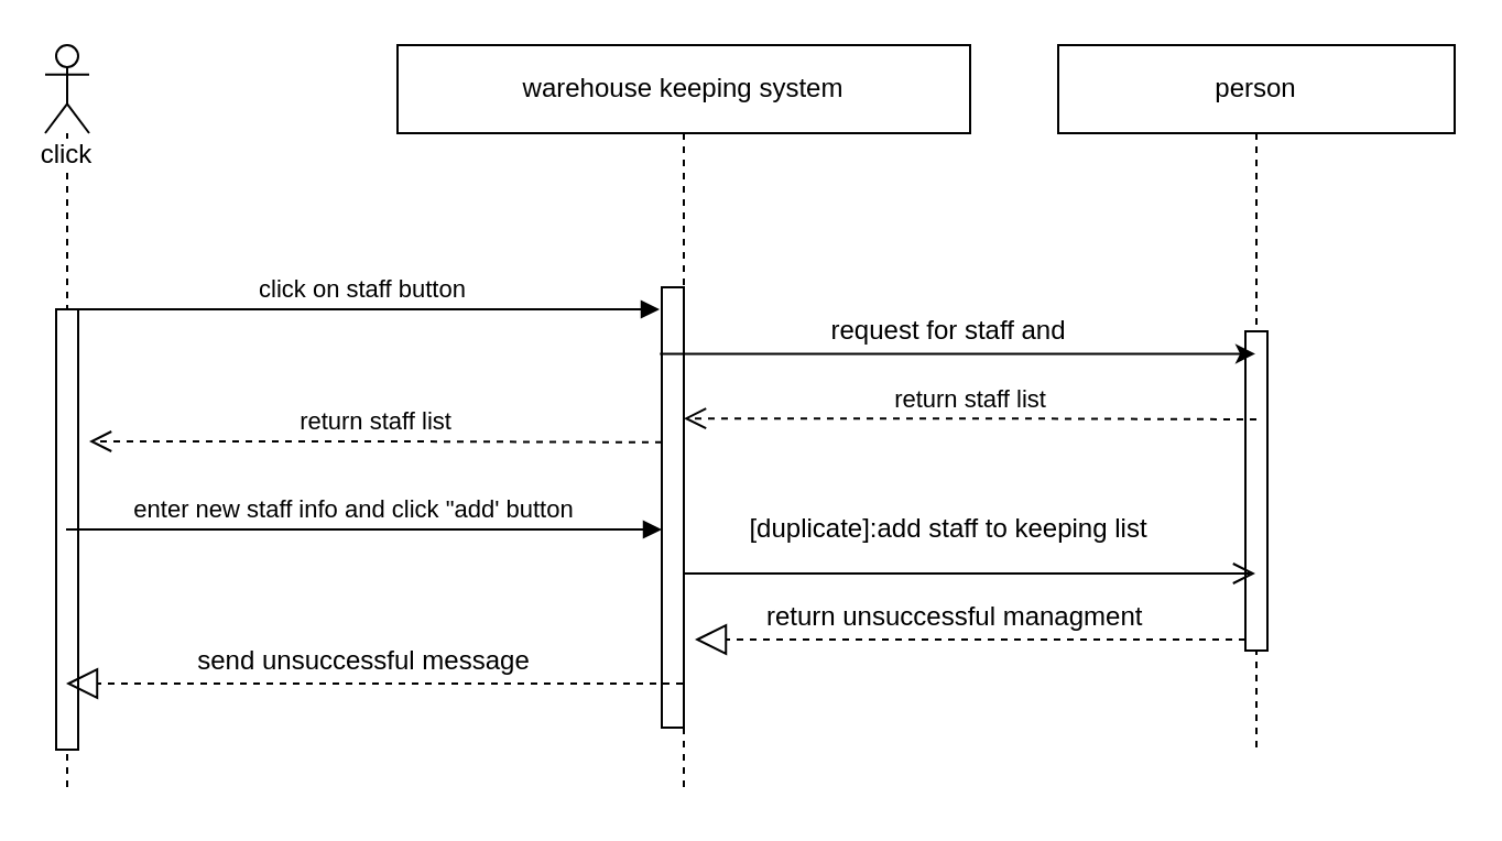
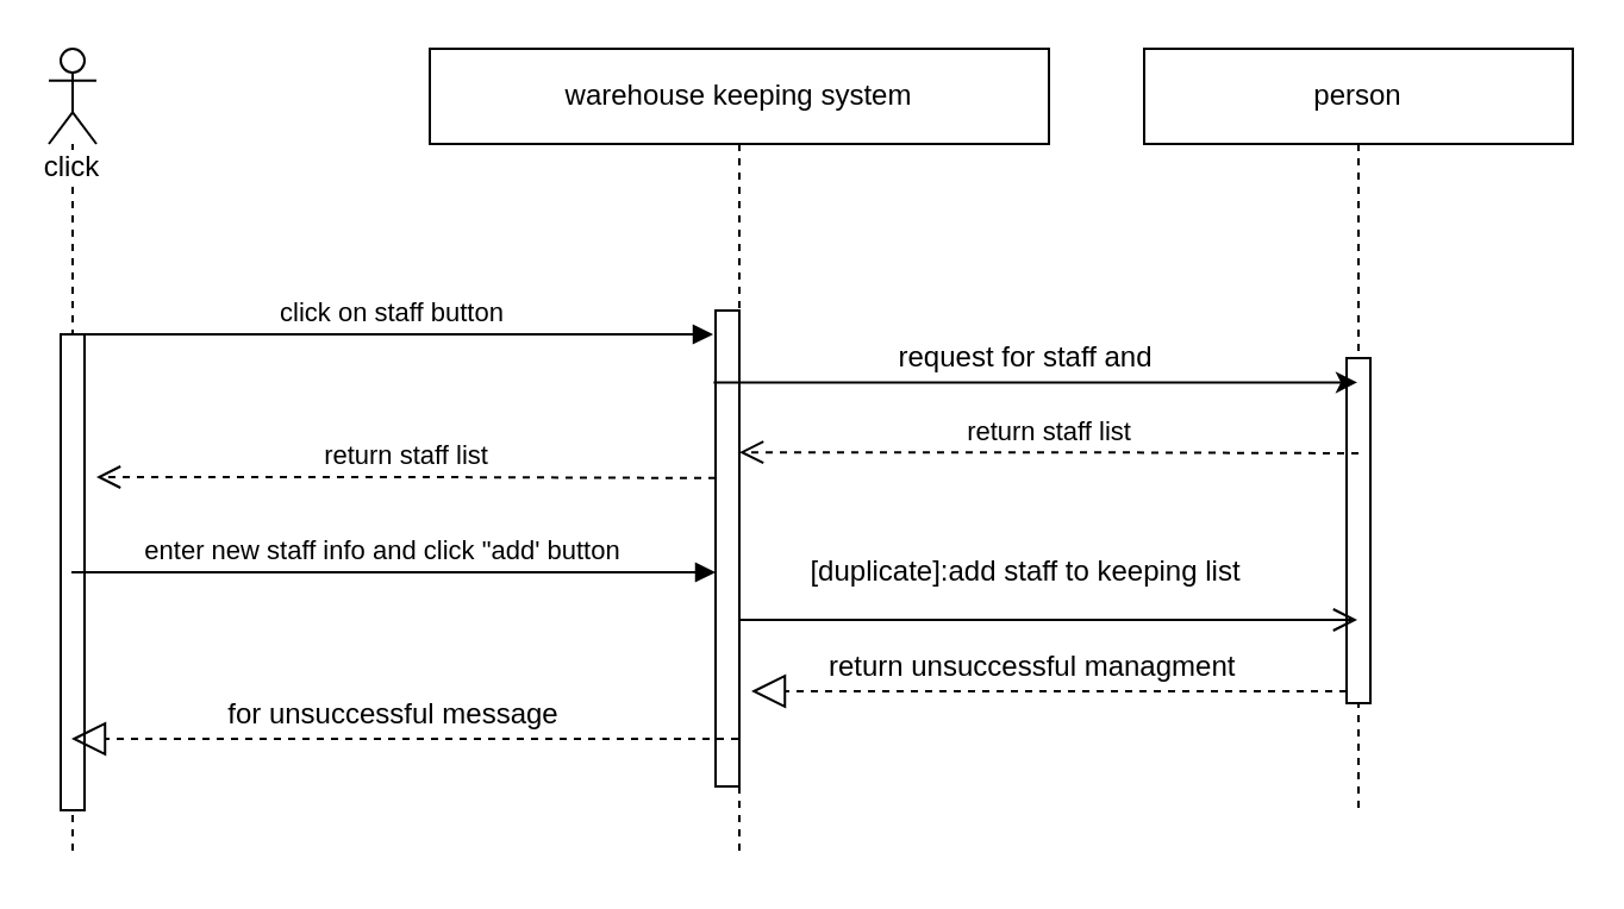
  <mxCell id="0" />
  <mxCell id="1" parent="0" />
  <mxCell id="2" value="click" style="shape=umlLifeline;participant=umlActor;perimeter=lifelinePerimeter;whiteSpace=wrap;html=1;container=1;collapsible=0;recursiveResize=0;verticalAlign=top;spacingTop=36;labelBackgroundColor=#ffffff;outlineConnect=0;" parent="1" vertex="1"><mxGeometry x="20" y="20" width="20" height="340" as="geometry" /></mxCell>
  <mxCell id="3" value="" style="html=1;points=[];perimeter=orthogonalPerimeter;" parent="2" vertex="1"><mxGeometry x="5" y="120" width="10" height="200" as="geometry" /></mxCell>
  <mxCell id="4" value="warehouse keeping system" style="shape=umlLifeline;perimeter=lifelinePerimeter;whiteSpace=wrap;html=1;container=1;collapsible=0;recursiveResize=0;outlineConnect=0;" parent="1" vertex="1"><mxGeometry x="180" y="20" width="260" height="340" as="geometry" /></mxCell>
  <mxCell id="5" value="" style="html=1;points=[];perimeter=orthogonalPerimeter;" parent="4" vertex="1"><mxGeometry x="120" y="110" width="10" height="200" as="geometry" /></mxCell>
  <mxCell id="6" value="click on staff button" style="html=1;verticalAlign=bottom;endArrow=block;" parent="1" edge="1"><mxGeometry width="80" relative="1" as="geometry"><mxPoint x="28.667" y="140" as="sourcePoint" /><mxPoint x="299" y="140" as="targetPoint" /><Array as="points"><mxPoint x="69" y="140" /><mxPoint x="199" y="140" /></Array></mxGeometry></mxCell>
  <mxCell id="7" value="person" style="shape=umlLifeline;perimeter=lifelinePerimeter;whiteSpace=wrap;html=1;container=1;collapsible=0;recursiveResize=0;outlineConnect=0;" parent="1" vertex="1"><mxGeometry x="480" y="20" width="180" height="320" as="geometry" /></mxCell>
  <mxCell id="8" value="" style="html=1;points=[];perimeter=orthogonalPerimeter;" parent="7" vertex="1"><mxGeometry x="85" y="130" width="10" height="145" as="geometry" /></mxCell>
  <mxCell id="9" value="enter new staff info and click &quot;add' button" style="html=1;verticalAlign=bottom;endArrow=block;" parent="1" target="5" edge="1" source="2"><mxGeometry x="-0.036" width="80" relative="1" as="geometry"><mxPoint x="40" y="210" as="sourcePoint" /><mxPoint x="120" y="179.5" as="targetPoint" /><Array as="points"><mxPoint x="160" y="240" /></Array><mxPoint as="offset" /></mxGeometry></mxCell>
  <mxCell id="10" value="" style="html=1;verticalAlign=bottom;endArrow=open;endSize=8;" parent="1" source="5" edge="1" target="7"><mxGeometry relative="1" as="geometry"><mxPoint x="420" y="210" as="sourcePoint" /><mxPoint x="560" y="220" as="targetPoint" /><Array as="points"><mxPoint x="430" y="260" /></Array></mxGeometry></mxCell>
  <mxCell id="11" value="return unsuccessful managment&amp;nbsp;" style="text;html=1;strokeColor=none;fillColor=none;align=center;verticalAlign=middle;whiteSpace=wrap;rounded=0;" parent="1" vertex="1"><mxGeometry x="325" y="270" width="220" height="20" as="geometry" /></mxCell>
  <mxCell id="12" value="" style="endArrow=block;dashed=1;endFill=0;endSize=12;html=1;" parent="1" source="4" target="2" edge="1"><mxGeometry width="160" relative="1" as="geometry"><mxPoint x="250" y="230" as="sourcePoint" /><mxPoint x="410" y="230" as="targetPoint" /><Array as="points"><mxPoint x="160" y="310" /></Array></mxGeometry></mxCell>
- <mxCell id="13" value="send unsuccessful message" style="text;html=1;strokeColor=none;fillColor=none;align=center;verticalAlign=middle;whiteSpace=wrap;rounded=0;" parent="1" vertex="1"><mxGeometry x="70" y="290" width="190" height="20" as="geometry" /></mxCell>
+ <mxCell id="13" value="for unsuccessful message" style="text;html=1;strokeColor=none;fillColor=none;align=center;verticalAlign=middle;whiteSpace=wrap;rounded=0;" parent="1" vertex="1"><mxGeometry x="70" y="290" width="190" height="20" as="geometry" /></mxCell>
  <mxCell id="14" value="[duplicate]:add staff to keeping list" style="text;html=1;align=center;verticalAlign=middle;resizable=0;points=[];autosize=1;" vertex="1" parent="1"><mxGeometry x="325" y="230" width="210" height="20" as="geometry" /></mxCell>
  <mxCell id="15" value="" style="endArrow=block;dashed=1;endFill=0;endSize=12;html=1;" edge="1" parent="1"><mxGeometry width="160" relative="1" as="geometry"><mxPoint x="565" y="290" as="sourcePoint" /><mxPoint x="314.997" y="290" as="targetPoint" /><Array as="points"><mxPoint x="465.33" y="290" /></Array></mxGeometry></mxCell>
  <mxCell id="16" value="" style="endArrow=classic;html=1;exitX=-0.083;exitY=0.151;exitDx=0;exitDy=0;exitPerimeter=0;" edge="1" parent="1" source="5" target="7"><mxGeometry width="50" height="50" relative="1" as="geometry"><mxPoint x="390" y="170" as="sourcePoint" /><mxPoint x="440" y="120" as="targetPoint" /></mxGeometry></mxCell>
  <mxCell id="17" value="request for staff and" style="text;html=1;align=center;verticalAlign=middle;resizable=0;points=[];autosize=1;" vertex="1" parent="1"><mxGeometry x="370" y="140" width="120" height="20" as="geometry" /></mxCell>
  <mxCell id="18" value="return staff list" style="html=1;verticalAlign=bottom;endArrow=open;dashed=1;endSize=8;" edge="1" parent="1"><mxGeometry x="-0.003" relative="1" as="geometry"><mxPoint x="570" y="190" as="sourcePoint" /><mxPoint x="309.997" y="189.58" as="targetPoint" /><Array as="points"><mxPoint x="450.33" y="189.58" /></Array><mxPoint as="offset" /></mxGeometry></mxCell>
  <mxCell id="19" value="return staff list" style="html=1;verticalAlign=bottom;endArrow=open;dashed=1;endSize=8;" edge="1" parent="1"><mxGeometry x="-0.003" relative="1" as="geometry"><mxPoint x="300" y="200.42" as="sourcePoint" /><mxPoint x="39.997" y="200" as="targetPoint" /><Array as="points"><mxPoint x="180.33" y="200" /></Array><mxPoint as="offset" /></mxGeometry></mxCell>
